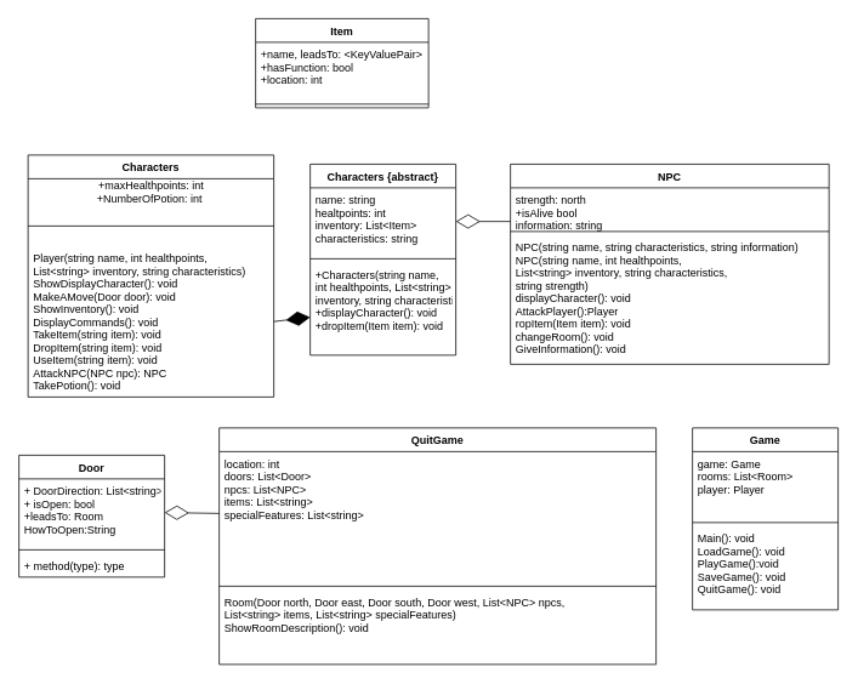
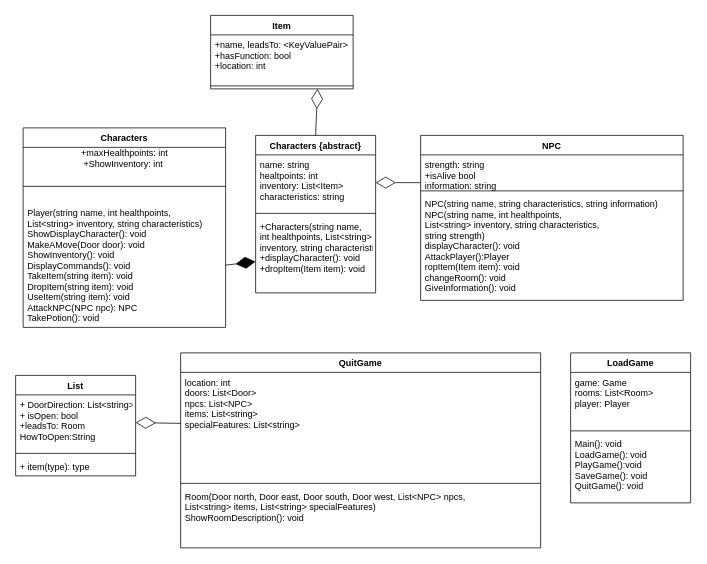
  <mxCell id="0" />
  <mxCell id="1" parent="0" />
  <mxCell id="2" value="Characters" style="swimlane;fontStyle=1;align=center;verticalAlign=top;childLayout=stackLayout;horizontal=1;startSize=26;horizontalStack=0;resizeParent=1;resizeParentMax=0;resizeLast=0;collapsible=1;marginBottom=0;" parent="1" vertex="1"><mxGeometry x="30" y="170" width="270" height="266" as="geometry" /></mxCell>
- <mxCell id="3" value="+maxHealthpoints: int&lt;br&gt;+NumberOfPotion: int&amp;nbsp;" style="text;html=1;align=center;verticalAlign=middle;resizable=0;points=[];autosize=1;" parent="2" vertex="1"><mxGeometry y="26" width="270" height="30" as="geometry" /></mxCell>
+ <mxCell id="3" value="+maxHealthpoints: int&lt;br&gt;+ShowInventory: int&amp;nbsp;" style="text;html=1;align=center;verticalAlign=middle;resizable=0;points=[];autosize=1;" parent="2" vertex="1"><mxGeometry y="26" width="270" height="30" as="geometry" /></mxCell>
  <mxCell id="4" value="" style="line;strokeWidth=1;fillColor=none;align=left;verticalAlign=middle;spacingTop=-1;spacingLeft=3;spacingRight=3;rotatable=0;labelPosition=right;points=[];portConstraint=eastwest;" parent="2" vertex="1"><mxGeometry y="56" width="270" height="44" as="geometry" /></mxCell>
  <mxCell id="5" value="Player(string name, int healthpoints, &#10;List&lt;string&gt; inventory, string characteristics)&#10;ShowDisplayCharacter(): void&#10;MakeAMove(Door door): void&#10;ShowInventory(): void&#10;DisplayCommands(): void&#10;TakeItem(string item): void&#10;DropItem(string item): void&#10;UseItem(string item): void&#10;AttackNPC(NPC npc): NPC&#10;TakePotion(): void&#10;" style="text;strokeColor=none;fillColor=none;align=left;verticalAlign=top;spacingLeft=4;spacingRight=4;overflow=hidden;rotatable=0;points=[[0,0.5],[1,0.5]];portConstraint=eastwest;" parent="2" vertex="1"><mxGeometry y="100" width="270" height="166" as="geometry" /></mxCell>
  <mxCell id="6" value="Characters {abstract}" style="swimlane;fontStyle=1;align=center;verticalAlign=top;childLayout=stackLayout;horizontal=1;startSize=26;horizontalStack=0;resizeParent=1;resizeParentMax=0;resizeLast=0;collapsible=1;marginBottom=0;" parent="1" vertex="1"><mxGeometry x="340" y="180" width="160" height="210" as="geometry" /></mxCell>
  <mxCell id="7" value="name: string &#10;healtpoints: int&#10;inventory: List&lt;Item&gt; &#10;characteristics: string" style="text;strokeColor=none;fillColor=none;align=left;verticalAlign=top;spacingLeft=4;spacingRight=4;overflow=hidden;rotatable=0;points=[[0,0.5],[1,0.5]];portConstraint=eastwest;" parent="6" vertex="1"><mxGeometry y="26" width="160" height="74" as="geometry" /></mxCell>
  <mxCell id="8" value="" style="line;strokeWidth=1;fillColor=none;align=left;verticalAlign=middle;spacingTop=-1;spacingLeft=3;spacingRight=3;rotatable=0;labelPosition=right;points=[];portConstraint=eastwest;" parent="6" vertex="1"><mxGeometry y="100" width="160" height="8" as="geometry" /></mxCell>
  <mxCell id="9" value="+Characters(string name, &#10;int healthpoints, List&lt;string&gt;&#10;inventory, string characteristics)&#10;+displayCharacter(): void&#10;+dropItem(Item item): void" style="text;strokeColor=none;fillColor=none;align=left;verticalAlign=top;spacingLeft=4;spacingRight=4;overflow=hidden;rotatable=0;points=[[0,0.5],[1,0.5]];portConstraint=eastwest;" parent="6" vertex="1"><mxGeometry y="108" width="160" height="102" as="geometry" /></mxCell>
  <mxCell id="10" value="NPC" style="swimlane;fontStyle=1;align=center;verticalAlign=top;childLayout=stackLayout;horizontal=1;startSize=26;horizontalStack=0;resizeParent=1;resizeParentMax=0;resizeLast=0;collapsible=1;marginBottom=0;" parent="1" vertex="1"><mxGeometry x="560" y="180" width="350" height="220" as="geometry" /></mxCell>
- <mxCell id="11" value="strength: north&#10;+isAlive bool&#10;information: string" style="text;strokeColor=none;fillColor=none;align=left;verticalAlign=top;spacingLeft=4;spacingRight=4;overflow=hidden;rotatable=0;points=[[0,0.5],[1,0.5]];portConstraint=eastwest;" parent="10" vertex="1"><mxGeometry y="26" width="350" height="44" as="geometry" /></mxCell>
+ <mxCell id="11" value="strength: string&#10;+isAlive bool&#10;information: string" style="text;strokeColor=none;fillColor=none;align=left;verticalAlign=top;spacingLeft=4;spacingRight=4;overflow=hidden;rotatable=0;points=[[0,0.5],[1,0.5]];portConstraint=eastwest;" parent="10" vertex="1"><mxGeometry y="26" width="350" height="44" as="geometry" /></mxCell>
  <mxCell id="12" value="" style="line;strokeWidth=1;fillColor=none;align=left;verticalAlign=middle;spacingTop=-1;spacingLeft=3;spacingRight=3;rotatable=0;labelPosition=right;points=[];portConstraint=eastwest;" parent="10" vertex="1"><mxGeometry y="70" width="350" height="8" as="geometry" /></mxCell>
  <mxCell id="13" value="NPC(string name, string characteristics, string information)&#10;NPC(string name, int healthpoints, &#10;List&lt;string&gt; inventory, string characteristics,&#10;string strength)&#10;displayCharacter(): void&#10;AttackPlayer():Player&#10;ropItem(Item item): void&#10;changeRoom(): void&#10;GiveInformation(): void" style="text;strokeColor=none;fillColor=none;align=left;verticalAlign=top;spacingLeft=4;spacingRight=4;overflow=hidden;rotatable=0;points=[[0,0.5],[1,0.5]];portConstraint=eastwest;" parent="10" vertex="1"><mxGeometry y="78" width="350" height="142" as="geometry" /></mxCell>
  <mxCell id="14" value="" style="endArrow=diamondThin;endFill=0;endSize=24;html=1;entryX=1;entryY=0.5;entryDx=0;entryDy=0;" parent="1" target="7" edge="1"><mxGeometry width="160" relative="1" as="geometry"><mxPoint x="560" y="243" as="sourcePoint" /><mxPoint x="150" y="340" as="targetPoint" /></mxGeometry></mxCell>
  <mxCell id="15" value="" style="endArrow=diamondThin;endFill=1;endSize=24;html=1;exitX=1;exitY=0.5;exitDx=0;exitDy=0;" parent="1" source="5" target="9" edge="1"><mxGeometry width="160" relative="1" as="geometry"><mxPoint x="-10" y="340" as="sourcePoint" /><mxPoint x="150" y="340" as="targetPoint" /></mxGeometry></mxCell>
- <mxCell id="16" value="Door" style="swimlane;fontStyle=1;align=center;verticalAlign=top;childLayout=stackLayout;horizontal=1;startSize=26;horizontalStack=0;resizeParent=1;resizeParentMax=0;resizeLast=0;collapsible=1;marginBottom=0;" parent="1" vertex="1"><mxGeometry x="20" y="500" width="160" height="134" as="geometry" /></mxCell>
+ <mxCell id="16" value="List" style="swimlane;fontStyle=1;align=center;verticalAlign=top;childLayout=stackLayout;horizontal=1;startSize=26;horizontalStack=0;resizeParent=1;resizeParentMax=0;resizeLast=0;collapsible=1;marginBottom=0;" parent="1" vertex="1"><mxGeometry x="20" y="500" width="160" height="134" as="geometry" /></mxCell>
  <mxCell id="17" value="+ DoorDirection: List&lt;string&gt;&#10;+ isOpen: bool&#10;+leadsTo: Room&#10;HowToOpen:String" style="text;strokeColor=none;fillColor=none;align=left;verticalAlign=top;spacingLeft=4;spacingRight=4;overflow=hidden;rotatable=0;points=[[0,0.5],[1,0.5]];portConstraint=eastwest;" parent="16" vertex="1"><mxGeometry y="26" width="160" height="74" as="geometry" /></mxCell>
  <mxCell id="18" value="" style="line;strokeWidth=1;fillColor=none;align=left;verticalAlign=middle;spacingTop=-1;spacingLeft=3;spacingRight=3;rotatable=0;labelPosition=right;points=[];portConstraint=eastwest;" parent="16" vertex="1"><mxGeometry y="100" width="160" height="8" as="geometry" /></mxCell>
- <mxCell id="19" value="+ method(type): type" style="text;strokeColor=none;fillColor=none;align=left;verticalAlign=top;spacingLeft=4;spacingRight=4;overflow=hidden;rotatable=0;points=[[0,0.5],[1,0.5]];portConstraint=eastwest;" parent="16" vertex="1"><mxGeometry y="108" width="160" height="26" as="geometry" /></mxCell>
+ <mxCell id="19" value="+ item(type): type" style="text;strokeColor=none;fillColor=none;align=left;verticalAlign=top;spacingLeft=4;spacingRight=4;overflow=hidden;rotatable=0;points=[[0,0.5],[1,0.5]];portConstraint=eastwest;" parent="16" vertex="1"><mxGeometry y="108" width="160" height="26" as="geometry" /></mxCell>
  <mxCell id="20" value="QuitGame" style="swimlane;fontStyle=1;align=center;verticalAlign=top;childLayout=stackLayout;horizontal=1;startSize=26;horizontalStack=0;resizeParent=1;resizeParentMax=0;resizeLast=0;collapsible=1;marginBottom=0;" parent="1" vertex="1"><mxGeometry x="240" y="470" width="480" height="260" as="geometry" /></mxCell>
  <mxCell id="21" value="location: int&#10;doors: List&lt;Door&gt;&#10;npcs: List&lt;NPC&gt; &#10;items: List&lt;string&gt; &#10;specialFeatures: List&lt;string&gt; " style="text;strokeColor=none;fillColor=none;align=left;verticalAlign=top;spacingLeft=4;spacingRight=4;overflow=hidden;rotatable=0;points=[[0,0.5],[1,0.5]];portConstraint=eastwest;" parent="20" vertex="1"><mxGeometry y="26" width="480" height="144" as="geometry" /></mxCell>
  <mxCell id="22" value="" style="line;strokeWidth=1;fillColor=none;align=left;verticalAlign=middle;spacingTop=-1;spacingLeft=3;spacingRight=3;rotatable=0;labelPosition=right;points=[];portConstraint=eastwest;" parent="20" vertex="1"><mxGeometry y="170" width="480" height="8" as="geometry" /></mxCell>
  <mxCell id="23" value="Room(Door north, Door east, Door south, Door west, List&lt;NPC&gt; npcs, &#10;List&lt;string&gt; items, List&lt;string&gt; specialFeatures)&#10;ShowRoomDescription(): void" style="text;strokeColor=none;fillColor=none;align=left;verticalAlign=top;spacingLeft=4;spacingRight=4;overflow=hidden;rotatable=0;points=[[0,0.5],[1,0.5]];portConstraint=eastwest;" parent="20" vertex="1"><mxGeometry y="178" width="480" height="82" as="geometry" /></mxCell>
  <mxCell id="24" value="" style="endArrow=diamondThin;endFill=0;endSize=24;html=1;entryX=1;entryY=0.5;entryDx=0;entryDy=0;" parent="1" source="21" target="17" edge="1"><mxGeometry width="160" relative="1" as="geometry"><mxPoint x="-10" y="710" as="sourcePoint" /><mxPoint x="150" y="710" as="targetPoint" /></mxGeometry></mxCell>
- <mxCell id="25" value="Game" style="swimlane;fontStyle=1;align=center;verticalAlign=top;childLayout=stackLayout;horizontal=1;startSize=26;horizontalStack=0;resizeParent=1;resizeParentMax=0;resizeLast=0;collapsible=1;marginBottom=0;" parent="1" vertex="1"><mxGeometry x="760" y="470" width="160" height="200" as="geometry" /></mxCell>
+ <mxCell id="25" value="LoadGame" style="swimlane;fontStyle=1;align=center;verticalAlign=top;childLayout=stackLayout;horizontal=1;startSize=26;horizontalStack=0;resizeParent=1;resizeParentMax=0;resizeLast=0;collapsible=1;marginBottom=0;" parent="1" vertex="1"><mxGeometry x="760" y="470" width="160" height="200" as="geometry" /></mxCell>
  <mxCell id="26" value="game: Game&#10;rooms: List&lt;Room&gt;&#10;player: Player" style="text;strokeColor=none;fillColor=none;align=left;verticalAlign=top;spacingLeft=4;spacingRight=4;overflow=hidden;rotatable=0;points=[[0,0.5],[1,0.5]];portConstraint=eastwest;" parent="25" vertex="1"><mxGeometry y="26" width="160" height="74" as="geometry" /></mxCell>
  <mxCell id="27" value="" style="line;strokeWidth=1;fillColor=none;align=left;verticalAlign=middle;spacingTop=-1;spacingLeft=3;spacingRight=3;rotatable=0;labelPosition=right;points=[];portConstraint=eastwest;" parent="25" vertex="1"><mxGeometry y="100" width="160" height="8" as="geometry" /></mxCell>
  <mxCell id="28" value="Main(): void&#10;LoadGame(): void&#10;PlayGame():void&#10;SaveGame(): void&#10;QuitGame(): void" style="text;strokeColor=none;fillColor=none;align=left;verticalAlign=top;spacingLeft=4;spacingRight=4;overflow=hidden;rotatable=0;points=[[0,0.5],[1,0.5]];portConstraint=eastwest;" parent="25" vertex="1"><mxGeometry y="108" width="160" height="92" as="geometry" /></mxCell>
  <mxCell id="29" value="Item" style="swimlane;fontStyle=1;align=center;verticalAlign=top;childLayout=stackLayout;horizontal=1;startSize=26;horizontalStack=0;resizeParent=1;resizeParentMax=0;resizeLast=0;collapsible=1;marginBottom=0;" vertex="1" parent="1"><mxGeometry x="280" y="20" width="190" height="98" as="geometry" /></mxCell>
  <mxCell id="30" value="+name, leadsTo: &lt;KeyValuePair&gt; &#10;+hasFunction: bool&#10;+location: int " style="text;strokeColor=none;fillColor=none;align=left;verticalAlign=top;spacingLeft=4;spacingRight=4;overflow=hidden;rotatable=0;points=[[0,0.5],[1,0.5]];portConstraint=eastwest;" vertex="1" parent="29"><mxGeometry y="26" width="190" height="64" as="geometry" /></mxCell>
  <mxCell id="31" value="" style="line;strokeWidth=1;fillColor=none;align=left;verticalAlign=middle;spacingTop=-1;spacingLeft=3;spacingRight=3;rotatable=0;labelPosition=right;points=[];portConstraint=eastwest;" vertex="1" parent="29"><mxGeometry y="90" width="190" height="8" as="geometry" /></mxCell>
+ <mxCell id="32" value="" style="endArrow=diamondThin;endFill=0;endSize=24;html=1;exitX=0.5;exitY=0;exitDx=0;exitDy=0;entryX=0.75;entryY=1;entryDx=0;entryDy=0;" edge="1" parent="1" source="6" target="29"><mxGeometry width="160" relative="1" as="geometry"><mxPoint x="270" y="118" as="sourcePoint" /><mxPoint x="416" y="115" as="targetPoint" /></mxGeometry></mxCell>
